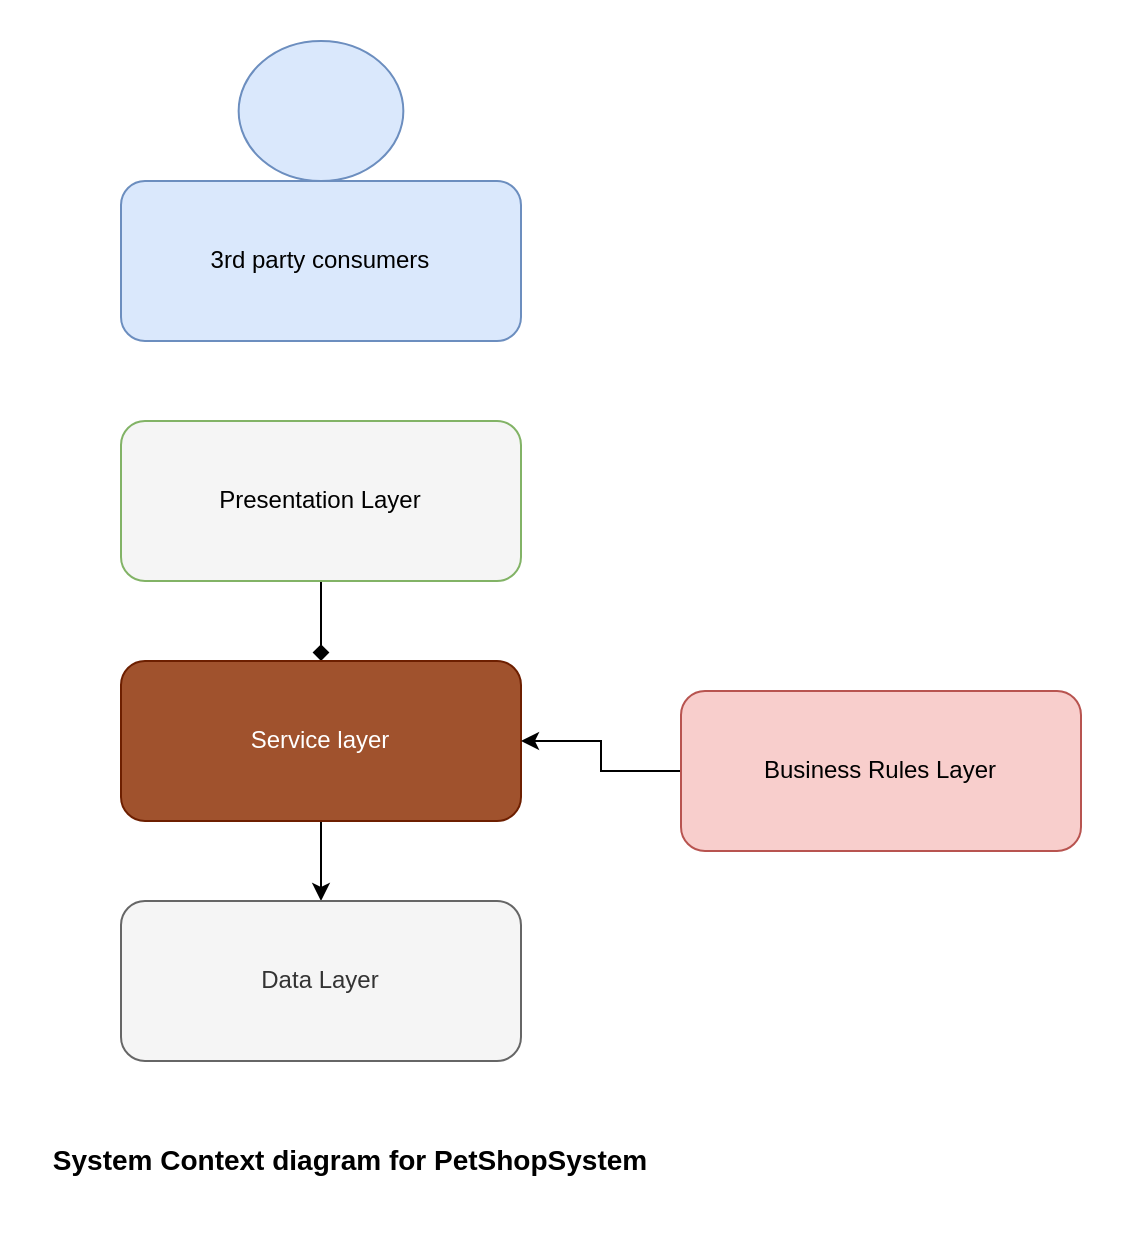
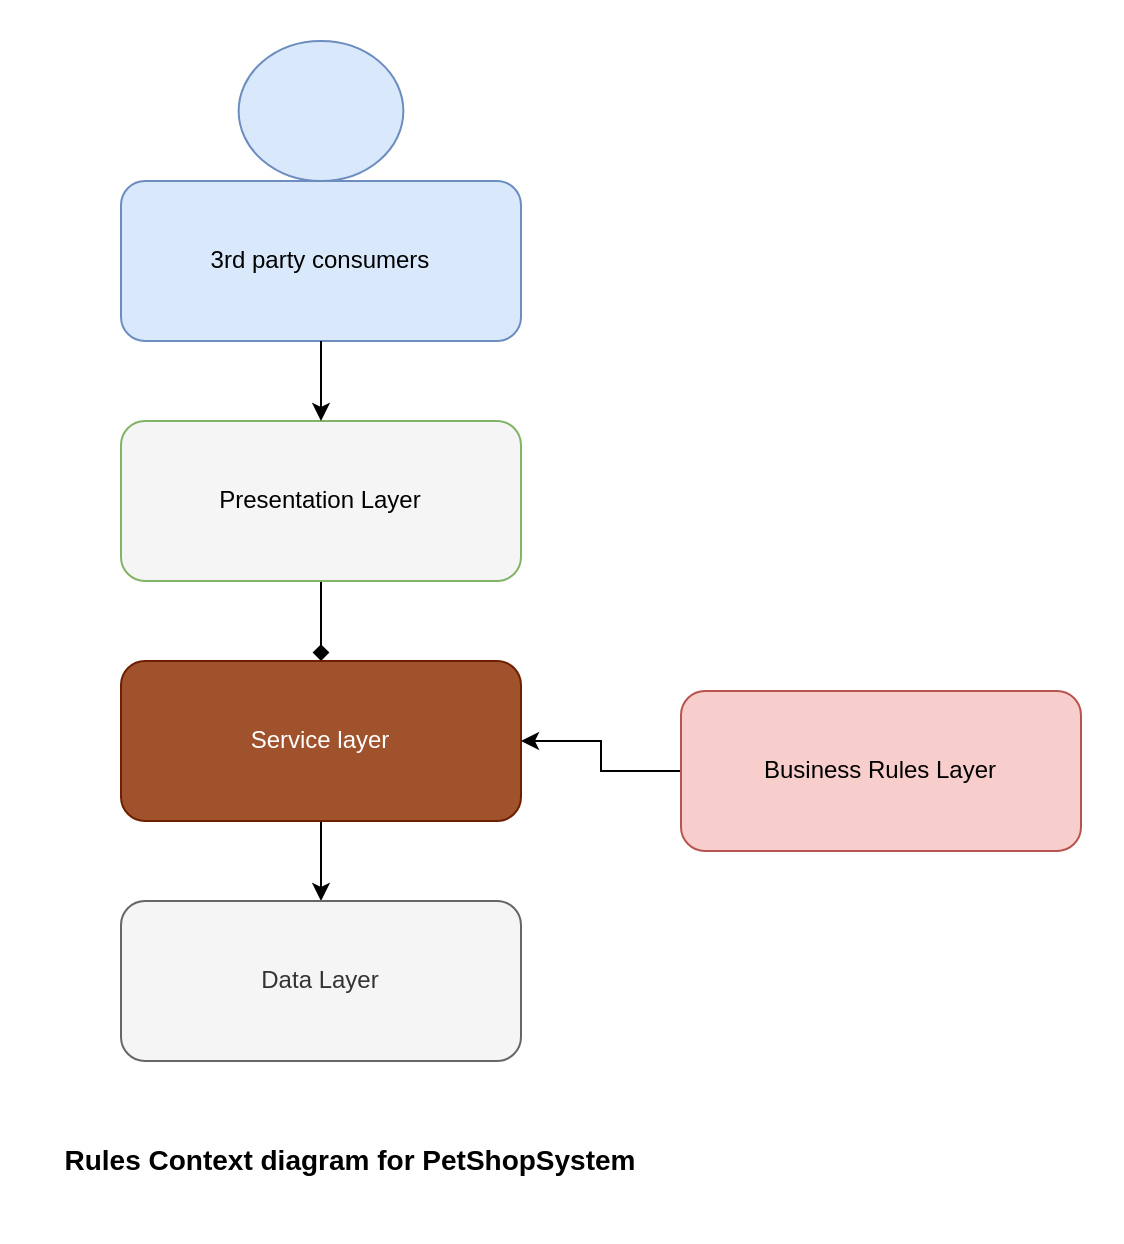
  <mxCell id="0" />
  <mxCell id="1" parent="0" />
  <mxCell id="2" value="" style="group;" parent="1" vertex="1" connectable="0"><mxGeometry x="60" y="20" width="200" height="150" as="geometry" /></mxCell>
  <mxCell id="3" value="" style="ellipse;whiteSpace=wrap;html=1;fillColor=#dae8fc;strokeColor=#6c8ebf;" parent="2" vertex="1"><mxGeometry x="58.824" width="82.353" height="70" as="geometry" /></mxCell>
  <mxCell id="4" value="3rd party consumers" style="rounded=1;whiteSpace=wrap;html=1;fillColor=#dae8fc;strokeColor=#6c8ebf;" parent="2" vertex="1"><mxGeometry y="70" width="200" height="80" as="geometry" /></mxCell>
  <mxCell id="5" value="" style="edgeStyle=orthogonalEdgeStyle;rounded=0;orthogonalLoop=1;jettySize=auto;html=1;endArrow=diamond;" parent="1" source="6" target="8" edge="1"><mxGeometry relative="1" as="geometry" /></mxCell>
  <mxCell id="6" value="Presentation Layer" style="rounded=1;whiteSpace=wrap;html=1;fillColor=#f5f5f5;strokeColor=#82b366;" parent="1" vertex="1"><mxGeometry x="60" y="210" width="200" height="80" as="geometry" /></mxCell>
  <mxCell id="7" value="" style="edgeStyle=orthogonalEdgeStyle;rounded=0;orthogonalLoop=1;jettySize=auto;html=1;" parent="1" source="8" target="12" edge="1"><mxGeometry relative="1" as="geometry" /></mxCell>
  <mxCell id="8" value="Service layer" style="rounded=1;whiteSpace=wrap;html=1;fillColor=#a0522d;strokeColor=#6D1F00;fontColor=#ffffff;" parent="1" vertex="1"><mxGeometry x="60" y="330" width="200" height="80" as="geometry" /></mxCell>
+ <mxCell id="9" value="" style="edgeStyle=orthogonalEdgeStyle;rounded=0;orthogonalLoop=1;jettySize=auto;html=1;" parent="1" source="4" target="6" edge="1"><mxGeometry relative="1" as="geometry" /></mxCell>
  <mxCell id="10" value="" style="edgeStyle=orthogonalEdgeStyle;rounded=0;orthogonalLoop=1;jettySize=auto;html=1;" parent="1" source="11" target="8" edge="1"><mxGeometry relative="1" as="geometry" /></mxCell>
  <mxCell id="11" value="Business Rules Layer" style="rounded=1;whiteSpace=wrap;html=1;fillColor=#f8cecc;strokeColor=#b85450;" parent="1" vertex="1"><mxGeometry x="340" y="345" width="200" height="80" as="geometry" /></mxCell>
  <mxCell id="12" value="Data Layer" style="rounded=1;whiteSpace=wrap;html=1;fillColor=#f5f5f5;strokeColor=#666666;fontColor=#333333;" parent="1" vertex="1"><mxGeometry x="60" y="450" width="200" height="80" as="geometry" /></mxCell>
- <mxCell id="13" value="&lt;font size=&quot;1&quot;&gt;&lt;b style=&quot;font-size: 14px&quot;&gt;System Context diagram for PetShopSystem&lt;/b&gt;&lt;/font&gt;" style="text;html=1;strokeColor=none;fillColor=none;align=center;verticalAlign=middle;whiteSpace=wrap;rounded=0;dashed=1;labelBackgroundColor=#FFFFFF;fontSize=12;fontColor=#000000;" parent="1" vertex="1"><mxGeometry x="20" y="560" width="310" height="40" as="geometry" /></mxCell>
+ <mxCell id="13" value="&lt;font size=&quot;1&quot;&gt;&lt;b style=&quot;font-size: 14px&quot;&gt;Rules Context diagram for PetShopSystem&lt;/b&gt;&lt;/font&gt;" style="text;html=1;strokeColor=none;fillColor=none;align=center;verticalAlign=middle;whiteSpace=wrap;rounded=0;dashed=1;labelBackgroundColor=#FFFFFF;fontSize=12;fontColor=#000000;" parent="1" vertex="1"><mxGeometry x="20" y="560" width="310" height="40" as="geometry" /></mxCell>
